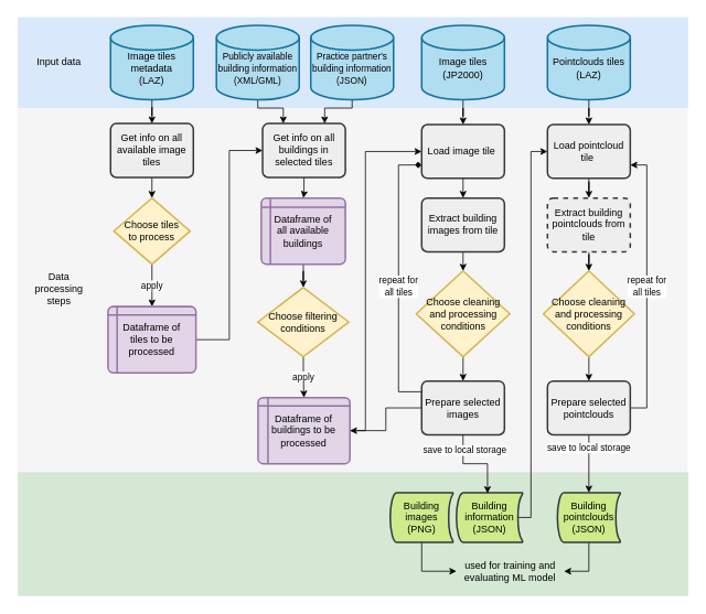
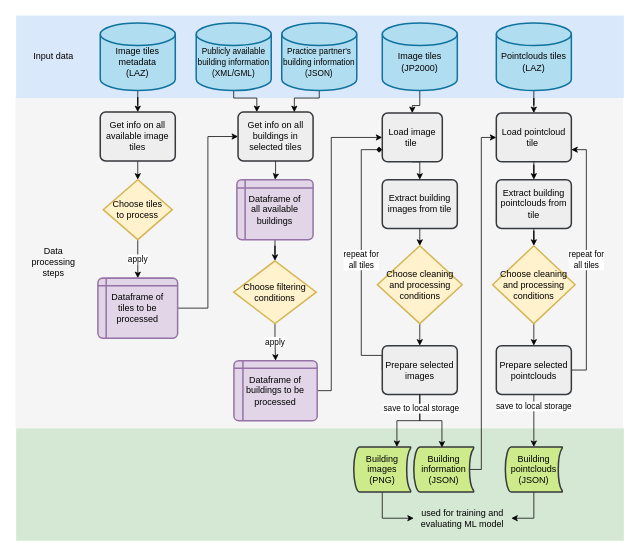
  <mxCell id="0" />
  <mxCell id="1" parent="0" />
  <mxCell id="2" value="" style="rounded=1;whiteSpace=wrap;html=1;absoluteArcSize=1;arcSize=0;strokeWidth=2;strokeColor=none;fillColor=#d5e8d4;" parent="1" vertex="1"><mxGeometry x="21" y="570" width="810" height="150" as="geometry" /></mxCell>
  <mxCell id="3" value="" style="rounded=1;whiteSpace=wrap;html=1;absoluteArcSize=1;arcSize=0;strokeWidth=2;strokeColor=none;fillColor=#f5f5f5;fontColor=#333333;" parent="1" vertex="1"><mxGeometry x="20" y="128.75" width="810" height="441.25" as="geometry" /></mxCell>
  <mxCell id="4" value="Data processing steps" style="rounded=1;whiteSpace=wrap;html=1;absoluteArcSize=1;arcSize=14;strokeWidth=2;fillColor=none;strokeColor=none;" parent="1" vertex="1"><mxGeometry x="31" y="299.38" width="80" height="100" as="geometry" /></mxCell>
  <mxCell id="5" value="" style="rounded=1;whiteSpace=wrap;html=1;absoluteArcSize=1;arcSize=0;strokeWidth=2;strokeColor=none;fillColor=#dae8fc;" parent="1" vertex="1"><mxGeometry x="21" y="20" width="810" height="110" as="geometry" /></mxCell>
  <mxCell id="6" value="" style="edgeStyle=orthogonalEdgeStyle;rounded=0;orthogonalLoop=1;jettySize=auto;html=1;" parent="1" source="7" target="43" edge="1"><mxGeometry relative="1" as="geometry" /></mxCell>
  <mxCell id="7" value="&lt;br&gt;Pointclouds tiles&lt;br&gt;(LAZ)" style="strokeWidth=2;html=1;shape=mxgraph.flowchart.database;whiteSpace=wrap;fillColor=#b1ddf0;strokeColor=#10739e;" parent="1" vertex="1"><mxGeometry x="661" y="30" width="100" height="90" as="geometry" /></mxCell>
  <mxCell id="8" value="" style="edgeStyle=orthogonalEdgeStyle;rounded=0;orthogonalLoop=1;jettySize=auto;html=1;" parent="1" source="9" target="13" edge="1"><mxGeometry relative="1" as="geometry" /></mxCell>
  <mxCell id="9" value="&lt;br&gt;Image tiles&lt;br&gt;metadata&lt;br&gt;(LAZ)" style="strokeWidth=2;html=1;shape=mxgraph.flowchart.database;whiteSpace=wrap;fillColor=#b1ddf0;strokeColor=#10739e;" parent="1" vertex="1"><mxGeometry x="133.12" y="30" width="100" height="90" as="geometry" /></mxCell>
  <mxCell id="10" value="" style="edgeStyle=orthogonalEdgeStyle;rounded=0;orthogonalLoop=1;jettySize=auto;html=1;entryX=0.25;entryY=0;entryDx=0;entryDy=0;" parent="1" source="11" target="21" edge="1"><mxGeometry relative="1" as="geometry"><Array as="points"><mxPoint x="311" y="130" /><mxPoint x="342" y="130" /></Array></mxGeometry></mxCell>
  <mxCell id="11" value="&lt;font style=&quot;font-size: 11px;&quot;&gt;&lt;br&gt;Publicly available building information&lt;br&gt;(XML/GML)&lt;/font&gt;" style="strokeWidth=2;html=1;shape=mxgraph.flowchart.database;whiteSpace=wrap;fillColor=#b1ddf0;strokeColor=#10739e;" parent="1" vertex="1"><mxGeometry x="261" y="30" width="100" height="90" as="geometry" /></mxCell>
  <mxCell id="12" value="" style="edgeStyle=orthogonalEdgeStyle;rounded=0;orthogonalLoop=1;jettySize=auto;html=1;" parent="1" source="13" target="17" edge="1"><mxGeometry relative="1" as="geometry" /></mxCell>
  <mxCell id="13" value="Get info on all available image tiles" style="rounded=1;whiteSpace=wrap;html=1;absoluteArcSize=1;arcSize=14;strokeWidth=2;fillColor=#eeeeee;strokeColor=#36393d;" parent="1" vertex="1"><mxGeometry x="133.12" y="148.75" width="100" height="65" as="geometry" /></mxCell>
  <mxCell id="14" value="" style="edgeStyle=orthogonalEdgeStyle;rounded=0;orthogonalLoop=1;jettySize=auto;html=1;" parent="1" source="15" target="27" edge="1"><mxGeometry relative="1" as="geometry" /></mxCell>
  <mxCell id="15" value="&lt;br&gt;Image tiles&lt;br&gt;(JP2000)" style="strokeWidth=2;html=1;shape=mxgraph.flowchart.database;whiteSpace=wrap;fillColor=#b1ddf0;strokeColor=#10739e;" parent="1" vertex="1"><mxGeometry x="509" y="30" width="100" height="90" as="geometry" /></mxCell>
  <mxCell id="16" value="apply" style="edgeStyle=orthogonalEdgeStyle;rounded=0;orthogonalLoop=1;jettySize=auto;html=1;" parent="1" source="17" target="19" edge="1"><mxGeometry x="0.014" relative="1" as="geometry"><mxPoint as="offset" /></mxGeometry></mxCell>
  <mxCell id="17" value="Choose tiles &lt;br&gt;to process" style="strokeWidth=2;html=1;shape=mxgraph.flowchart.decision;whiteSpace=wrap;fillColor=#fff2cc;strokeColor=#d6b656;" parent="1" vertex="1"><mxGeometry x="137.06" y="238.75" width="92.12" height="80" as="geometry" /></mxCell>
  <mxCell id="18" style="edgeStyle=orthogonalEdgeStyle;rounded=0;orthogonalLoop=1;jettySize=auto;html=1;entryX=0;entryY=0.5;entryDx=0;entryDy=0;" parent="1" source="19" target="21" edge="1"><mxGeometry relative="1" as="geometry" /></mxCell>
  <mxCell id="19" value="Dataframe of&lt;br&gt;tiles to be processed" style="shape=internalStorage;whiteSpace=wrap;html=1;dx=11;dy=10;rounded=1;arcSize=8;strokeWidth=2;fillColor=#e1d5e7;strokeColor=#9673a6;" parent="1" vertex="1"><mxGeometry x="130" y="370" width="106.25" height="80" as="geometry" /></mxCell>
  <mxCell id="20" value="" style="edgeStyle=orthogonalEdgeStyle;rounded=0;orthogonalLoop=1;jettySize=auto;html=1;" parent="1" source="21" target="23" edge="1"><mxGeometry relative="1" as="geometry" /></mxCell>
  <mxCell id="21" value="Get info on all buildings in selected tiles" style="rounded=1;whiteSpace=wrap;html=1;absoluteArcSize=1;arcSize=14;strokeWidth=2;fillColor=#eeeeee;strokeColor=#36393d;" parent="1" vertex="1"><mxGeometry x="316.78" y="148.75" width="100" height="65" as="geometry" /></mxCell>
  <mxCell id="22" value="" style="edgeStyle=orthogonalEdgeStyle;rounded=0;orthogonalLoop=1;jettySize=auto;html=1;" parent="1" source="23" target="29" edge="1"><mxGeometry relative="1" as="geometry" /></mxCell>
  <mxCell id="23" value="Dataframe of&lt;br&gt;all available &lt;br&gt;buildings" style="shape=internalStorage;whiteSpace=wrap;html=1;dx=11;dy=11;rounded=1;arcSize=8;strokeWidth=2;fillColor=#e1d5e7;strokeColor=#9673a6;" parent="1" vertex="1"><mxGeometry x="315.21" y="238.75" width="101.57" height="80" as="geometry" /></mxCell>
  <mxCell id="24" style="edgeStyle=orthogonalEdgeStyle;rounded=0;orthogonalLoop=1;jettySize=auto;html=1;exitX=1;exitY=0.5;exitDx=0;exitDy=0;entryX=0;entryY=0.5;entryDx=0;entryDy=0;" parent="1" source="25" target="27" edge="1"><mxGeometry relative="1" as="geometry"><Array as="points"><mxPoint x="441" y="520" /><mxPoint x="441" y="183" /></Array></mxGeometry></mxCell>
  <mxCell id="25" value="Dataframe of&lt;br style=&quot;border-color: var(--border-color);&quot;&gt;buildings to be processed" style="shape=internalStorage;whiteSpace=wrap;html=1;dx=12;dy=10;rounded=1;arcSize=8;strokeWidth=2;fillColor=#e1d5e7;strokeColor=#9673a6;" parent="1" vertex="1"><mxGeometry x="311.28" y="480" width="111" height="80" as="geometry" /></mxCell>
  <mxCell id="26" style="edgeStyle=orthogonalEdgeStyle;rounded=0;orthogonalLoop=1;jettySize=auto;html=1;exitX=0.5;exitY=1;exitDx=0;exitDy=0;entryX=0.5;entryY=0;entryDx=0;entryDy=0;" edge="1" parent="1" source="27" target="31"><mxGeometry relative="1" as="geometry" /></mxCell>
- <mxCell id="27" value="Load image tile&amp;nbsp;" style="rounded=1;whiteSpace=wrap;html=1;absoluteArcSize=1;arcSize=14;strokeWidth=2;fillColor=#eeeeee;strokeColor=#36393d;" parent="1" vertex="1"><mxGeometry x="509" y="150" width="100" height="65" as="geometry" /></mxCell>
+ <mxCell id="27" value="Load image tile&amp;nbsp;" style="rounded=1;whiteSpace=wrap;html=1;absoluteArcSize=1;arcSize=14;strokeWidth=2;fillColor=#eeeeee;strokeColor=#36393d;" parent="1" vertex="1"><mxGeometry x="509" y="150" width="80" height="65" as="geometry" /></mxCell>
  <mxCell id="28" value="apply" style="edgeStyle=orthogonalEdgeStyle;rounded=0;orthogonalLoop=1;jettySize=auto;html=1;" parent="1" source="29" target="25" edge="1"><mxGeometry relative="1" as="geometry" /></mxCell>
  <mxCell id="29" value="Choose filtering conditions" style="strokeWidth=2;html=1;shape=mxgraph.flowchart.decision;whiteSpace=wrap;fillColor=#fff2cc;strokeColor=#d6b656;" parent="1" vertex="1"><mxGeometry x="311" y="346.88" width="110" height="83.75" as="geometry" /></mxCell>
  <mxCell id="30" style="edgeStyle=orthogonalEdgeStyle;rounded=0;orthogonalLoop=1;jettySize=auto;html=1;exitX=0.5;exitY=1;exitDx=0;exitDy=0;entryX=0.5;entryY=0;entryDx=0;entryDy=0;entryPerimeter=0;" parent="1" source="31" target="54" edge="1"><mxGeometry relative="1" as="geometry" /></mxCell>
  <mxCell id="31" value="Extract building images from tile" style="rounded=1;whiteSpace=wrap;html=1;absoluteArcSize=1;arcSize=14;strokeWidth=2;fillColor=#eeeeee;strokeColor=#36393d;" parent="1" vertex="1"><mxGeometry x="509" y="238.75" width="100" height="65" as="geometry" /></mxCell>
- <mxCell id="32" value="" style="edgeStyle=orthogonalEdgeStyle;rounded=0;orthogonalLoop=1;jettySize=auto;html=1;" parent="1" source="34" target="25" edge="1"><mxGeometry relative="1" as="geometry" /></mxCell>
+ <mxCell id="32" value="" style="edgeStyle=orthogonalEdgeStyle;rounded=0;orthogonalLoop=1;jettySize=auto;html=1;entryX=0.757;entryY=0;entryDx=0;entryDy=0;entryPerimeter=0;" parent="1" source="34" target="36" edge="1"><mxGeometry relative="1" as="geometry" /></mxCell>
  <mxCell id="33" value="repeat for&lt;br&gt;all tiles" style="edgeStyle=orthogonalEdgeStyle;rounded=0;orthogonalLoop=1;jettySize=auto;html=1;exitX=0;exitY=0.5;exitDx=0;exitDy=0;entryX=0;entryY=0.75;entryDx=0;entryDy=0;endArrow=diamond;" parent="1" source="34" target="27" edge="1"><mxGeometry relative="1" as="geometry"><Array as="points"><mxPoint x="481" y="473" /><mxPoint x="481" y="199" /></Array></mxGeometry></mxCell>
  <mxCell id="34" value="Prepare selected images" style="rounded=1;whiteSpace=wrap;html=1;absoluteArcSize=1;arcSize=14;strokeWidth=2;fillColor=#eeeeee;strokeColor=#36393d;" parent="1" vertex="1"><mxGeometry x="509" y="460" width="100" height="65" as="geometry" /></mxCell>
  <mxCell id="35" style="edgeStyle=orthogonalEdgeStyle;rounded=0;orthogonalLoop=1;jettySize=auto;html=1;exitX=0.5;exitY=1;exitDx=0;exitDy=0;exitPerimeter=0;entryX=0;entryY=0.5;entryDx=0;entryDy=0;" parent="1" source="36" target="52" edge="1"><mxGeometry relative="1" as="geometry" /></mxCell>
  <mxCell id="36" value="Building&lt;br&gt;images&lt;br&gt;(PNG)" style="strokeWidth=2;html=1;shape=mxgraph.flowchart.stored_data;whiteSpace=wrap;fillColor=#cdeb8b;strokeColor=#36393d;" parent="1" vertex="1"><mxGeometry x="471" y="595" width="76" height="60" as="geometry" /></mxCell>
  <mxCell id="37" style="edgeStyle=orthogonalEdgeStyle;rounded=0;orthogonalLoop=1;jettySize=auto;html=1;exitX=0.5;exitY=1;exitDx=0;exitDy=0;exitPerimeter=0;entryX=0.75;entryY=0;entryDx=0;entryDy=0;" parent="1" source="38" target="21" edge="1"><mxGeometry relative="1" as="geometry"><Array as="points"><mxPoint x="425" y="130" /><mxPoint x="392" y="130" /></Array></mxGeometry></mxCell>
  <mxCell id="38" value="&lt;font style=&quot;font-size: 11px;&quot;&gt;&lt;br&gt;Practice partner's building information&lt;br&gt;(JSON)&lt;/font&gt;" style="strokeWidth=2;html=1;shape=mxgraph.flowchart.database;whiteSpace=wrap;fillColor=#b1ddf0;strokeColor=#10739e;" parent="1" vertex="1"><mxGeometry x="375" y="30" width="100" height="90" as="geometry" /></mxCell>
  <mxCell id="39" style="edgeStyle=orthogonalEdgeStyle;rounded=0;orthogonalLoop=1;jettySize=auto;html=1;exitX=0.93;exitY=0.5;exitDx=0;exitDy=0;exitPerimeter=0;entryX=0;entryY=0.5;entryDx=0;entryDy=0;" parent="1" source="40" target="43" edge="1"><mxGeometry relative="1" as="geometry"><Array as="points"><mxPoint x="641" y="625" /><mxPoint x="641" y="183" /></Array></mxGeometry></mxCell>
  <mxCell id="40" value="Building&lt;br&gt;information&lt;br&gt;(JSON)" style="strokeWidth=2;html=1;shape=mxgraph.flowchart.stored_data;whiteSpace=wrap;fillColor=#cdeb8b;strokeColor=#36393d;" parent="1" vertex="1"><mxGeometry x="551" y="595" width="80" height="60" as="geometry" /></mxCell>
  <mxCell id="41" value="save to local storage" style="edgeStyle=orthogonalEdgeStyle;rounded=0;orthogonalLoop=1;jettySize=auto;html=1;exitX=0.5;exitY=1;exitDx=0;exitDy=0;entryX=0.469;entryY=0.013;entryDx=0;entryDy=0;entryPerimeter=0;" parent="1" source="34" target="40" edge="1"><mxGeometry x="-0.624" y="2" relative="1" as="geometry"><mxPoint x="569" y="506" as="sourcePoint" /><mxPoint x="611" y="590" as="targetPoint" /><mxPoint as="offset" /></mxGeometry></mxCell>
  <mxCell id="42" value="" style="edgeStyle=orthogonalEdgeStyle;rounded=0;orthogonalLoop=1;jettySize=auto;html=1;" parent="1" source="43" target="45" edge="1"><mxGeometry relative="1" as="geometry" /></mxCell>
  <mxCell id="43" value="Load pointcloud tile&amp;nbsp;" style="rounded=1;whiteSpace=wrap;html=1;absoluteArcSize=1;arcSize=14;strokeWidth=2;fillColor=#eeeeee;strokeColor=#36393d;" parent="1" vertex="1"><mxGeometry x="661" y="150" width="100" height="65" as="geometry" /></mxCell>
  <mxCell id="44" style="edgeStyle=orthogonalEdgeStyle;rounded=0;orthogonalLoop=1;jettySize=auto;html=1;exitX=0.5;exitY=1;exitDx=0;exitDy=0;" parent="1" source="45" target="56" edge="1"><mxGeometry relative="1" as="geometry" /></mxCell>
- <mxCell id="45" value="Extract building pointclouds from tile" style="rounded=1;whiteSpace=wrap;html=1;absoluteArcSize=1;arcSize=14;strokeWidth=2;fillColor=#eeeeee;strokeColor=#36393d;dashed=1;" parent="1" vertex="1"><mxGeometry x="661" y="238.75" width="100" height="65" as="geometry" /></mxCell>
+ <mxCell id="45" value="Extract building pointclouds from tile" style="rounded=1;whiteSpace=wrap;html=1;absoluteArcSize=1;arcSize=14;strokeWidth=2;fillColor=#eeeeee;strokeColor=#36393d;" parent="1" vertex="1"><mxGeometry x="661" y="238.75" width="100" height="65" as="geometry" /></mxCell>
  <mxCell id="46" value="save to local storage" style="edgeStyle=orthogonalEdgeStyle;rounded=0;orthogonalLoop=1;jettySize=auto;html=1;exitX=0.5;exitY=1;exitDx=0;exitDy=0;entryX=0.5;entryY=0;entryDx=0;entryDy=0;entryPerimeter=0;" parent="1" source="48" target="50" edge="1"><mxGeometry x="-0.554" relative="1" as="geometry"><mxPoint as="offset" /></mxGeometry></mxCell>
  <mxCell id="47" value="repeat for&lt;br&gt;all tiles" style="edgeStyle=orthogonalEdgeStyle;rounded=0;orthogonalLoop=1;jettySize=auto;html=1;exitX=1;exitY=0.5;exitDx=0;exitDy=0;entryX=1;entryY=0.75;entryDx=0;entryDy=0;" parent="1" source="48" target="43" edge="1"><mxGeometry relative="1" as="geometry" /></mxCell>
  <mxCell id="48" value="Prepare selected pointclouds" style="rounded=1;whiteSpace=wrap;html=1;absoluteArcSize=1;arcSize=14;strokeWidth=2;fillColor=#eeeeee;strokeColor=#36393d;" parent="1" vertex="1"><mxGeometry x="661" y="460" width="100" height="65" as="geometry" /></mxCell>
  <mxCell id="49" style="edgeStyle=orthogonalEdgeStyle;rounded=0;orthogonalLoop=1;jettySize=auto;html=1;exitX=0.5;exitY=1;exitDx=0;exitDy=0;exitPerimeter=0;entryX=1;entryY=0.5;entryDx=0;entryDy=0;" parent="1" source="50" target="52" edge="1"><mxGeometry relative="1" as="geometry" /></mxCell>
  <mxCell id="50" value="Building&lt;br&gt;pointclouds&lt;br&gt;(JSON)" style="strokeWidth=2;html=1;shape=mxgraph.flowchart.stored_data;whiteSpace=wrap;fillColor=#cdeb8b;strokeColor=#36393d;" parent="1" vertex="1"><mxGeometry x="673" y="595" width="76" height="60" as="geometry" /></mxCell>
  <mxCell id="51" value="Input data" style="rounded=1;whiteSpace=wrap;html=1;absoluteArcSize=1;arcSize=14;strokeWidth=2;fillColor=none;strokeColor=none;" parent="1" vertex="1"><mxGeometry x="31" y="25" width="80" height="100" as="geometry" /></mxCell>
  <mxCell id="52" value="used for training and evaluating ML model" style="rounded=1;whiteSpace=wrap;html=1;absoluteArcSize=1;arcSize=14;strokeWidth=2;fillColor=none;strokeColor=none;" parent="1" vertex="1"><mxGeometry x="551" y="675" width="130" height="30" as="geometry" /></mxCell>
  <mxCell id="53" style="edgeStyle=orthogonalEdgeStyle;rounded=0;orthogonalLoop=1;jettySize=auto;html=1;exitX=0.5;exitY=1;exitDx=0;exitDy=0;exitPerimeter=0;entryX=0.5;entryY=0;entryDx=0;entryDy=0;" parent="1" source="54" target="34" edge="1"><mxGeometry relative="1" as="geometry" /></mxCell>
  <mxCell id="54" value="Choose cleaning and processing conditions" style="strokeWidth=2;html=1;shape=mxgraph.flowchart.decision;whiteSpace=wrap;fillColor=#fff2cc;strokeColor=#d6b656;" parent="1" vertex="1"><mxGeometry x="502.5" y="326.88" width="113" height="103.75" as="geometry" /></mxCell>
  <mxCell id="55" style="edgeStyle=orthogonalEdgeStyle;rounded=0;orthogonalLoop=1;jettySize=auto;html=1;exitX=0.5;exitY=1;exitDx=0;exitDy=0;exitPerimeter=0;entryX=0.5;entryY=0;entryDx=0;entryDy=0;" parent="1" source="56" target="48" edge="1"><mxGeometry relative="1" as="geometry" /></mxCell>
  <mxCell id="56" value="Choose cleaning and processing conditions" style="strokeWidth=2;html=1;shape=mxgraph.flowchart.decision;whiteSpace=wrap;fillColor=#fff2cc;strokeColor=#d6b656;" parent="1" vertex="1"><mxGeometry x="656" y="326.88" width="110" height="103.75" as="geometry" /></mxCell>
